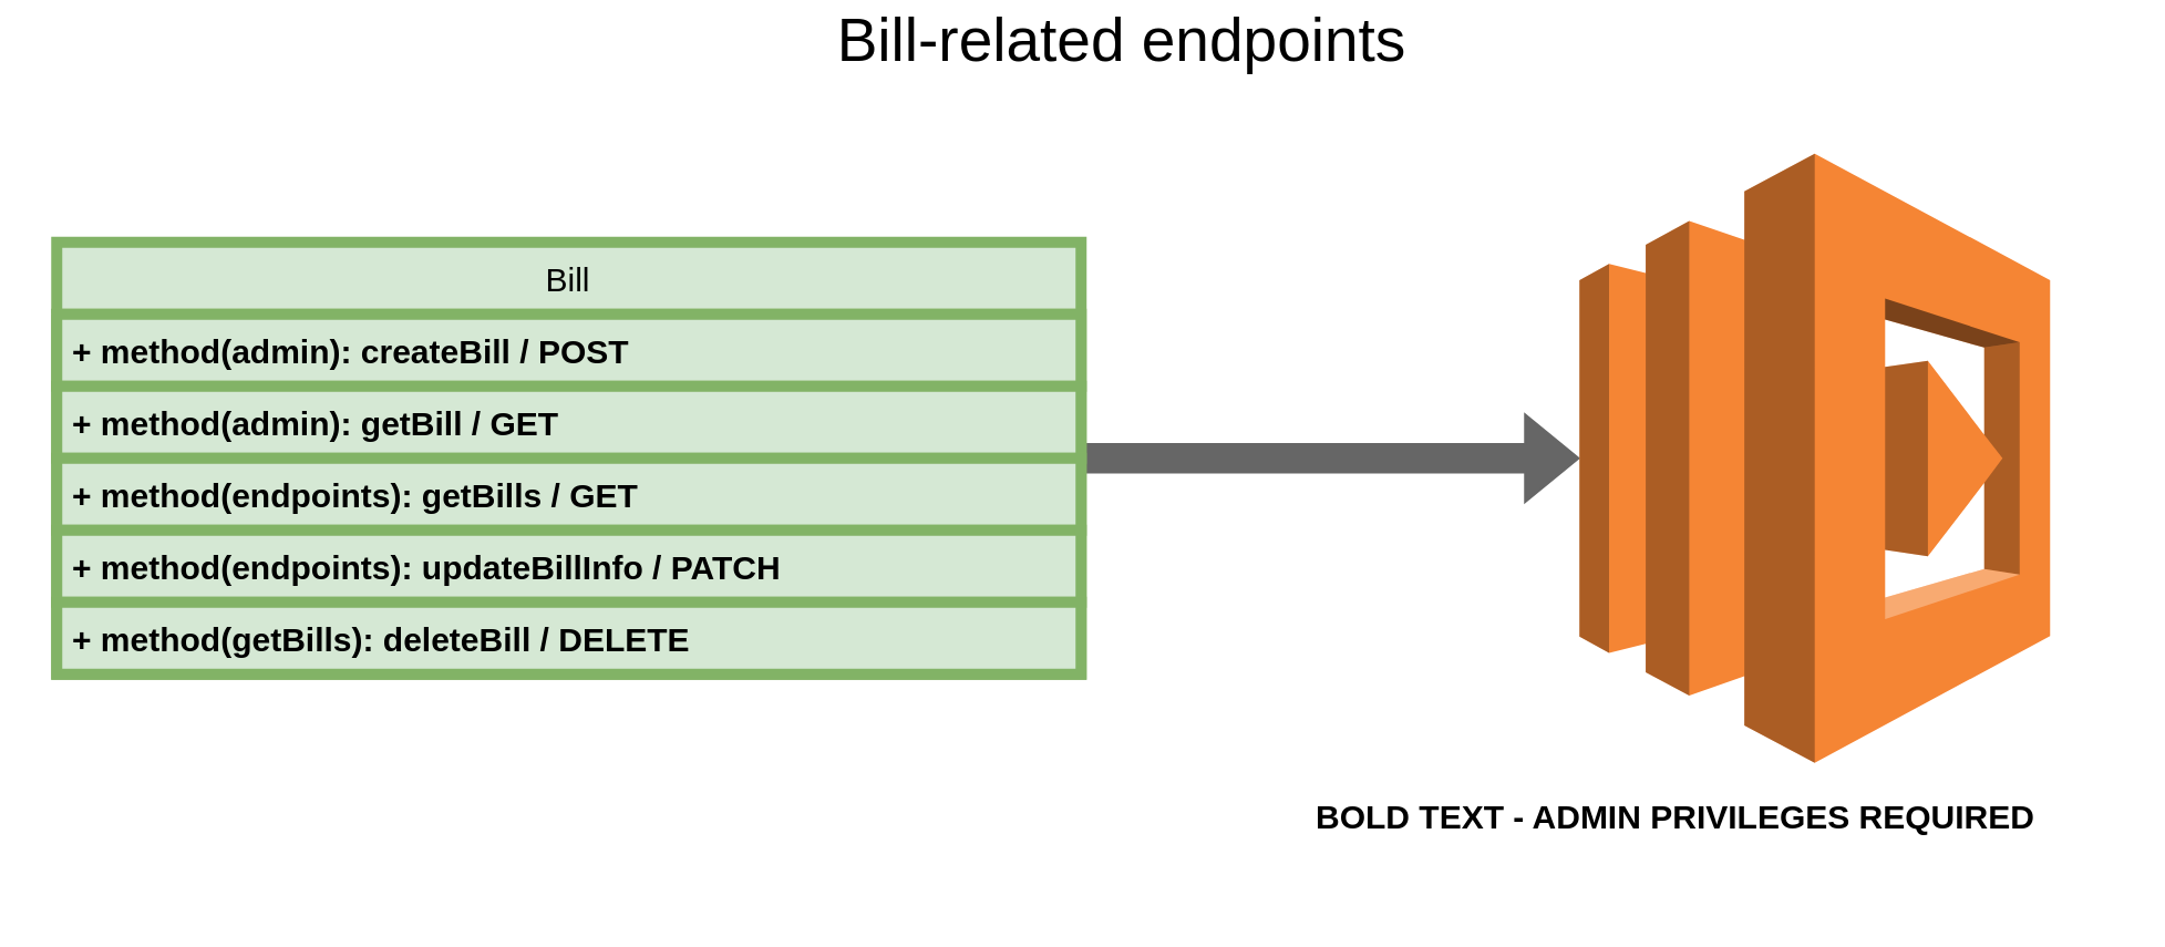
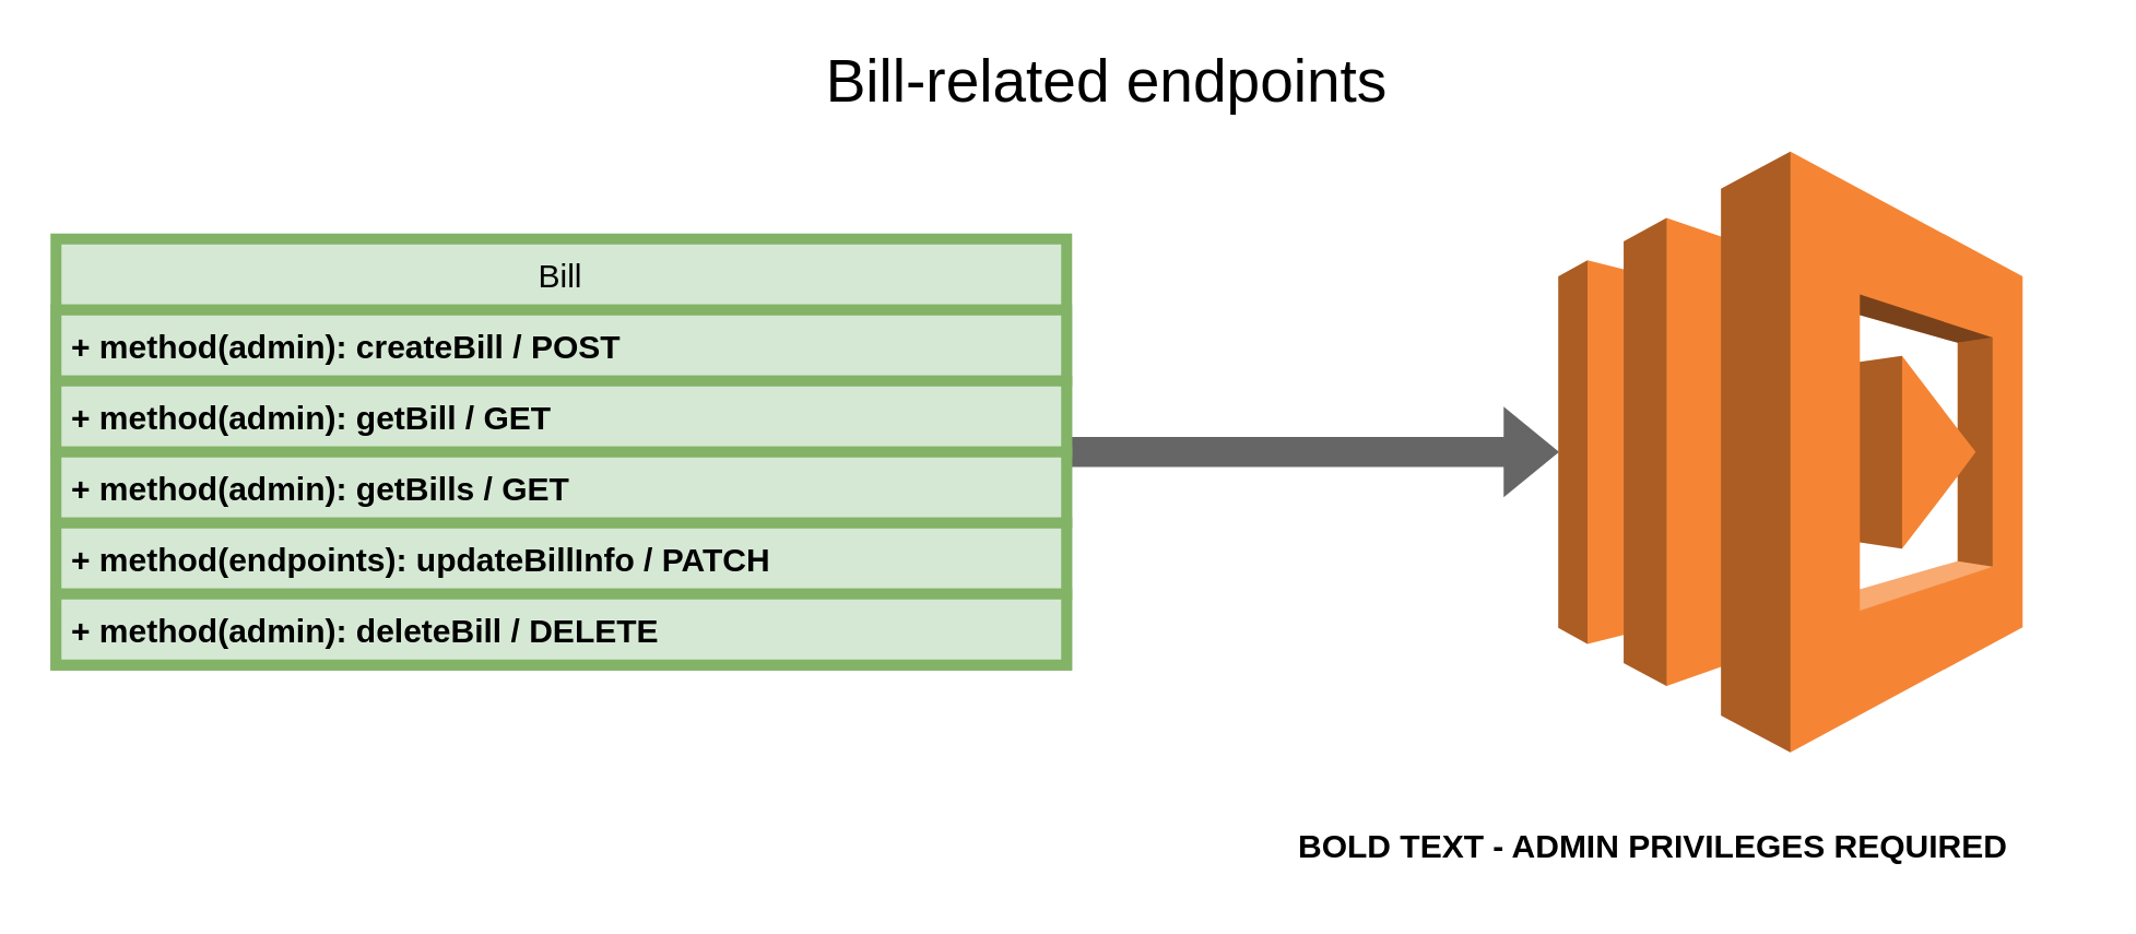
  <mxCell id="0" />
  <mxCell id="1" parent="0" />
  <mxCell id="2" style="edgeStyle=orthogonalEdgeStyle;rounded=0;orthogonalLoop=1;jettySize=auto;html=1;entryX=0;entryY=0.5;entryDx=0;entryDy=0;entryPerimeter=0;shape=flexArrow;strokeColor=#666666;fillColor=#666666;fontStyle=0" edge="1" parent="1" source="4" target="11"><mxGeometry relative="1" as="geometry"><mxPoint x="570" y="165" as="targetPoint" /></mxGeometry></mxCell>
- <mxCell id="3" value="BOLD TEXT - ADMIN PRIVILEGES REQUIRED" style="text;html=1;strokeColor=none;fillColor=none;align=center;verticalAlign=middle;whiteSpace=wrap;rounded=0;shadow=0;labelBackgroundColor=none;fontStyle=1" vertex="1" parent="1"><mxGeometry x="450" y="285" width="310" height="20" as="geometry" /></mxCell>
+ <mxCell id="3" value="BOLD TEXT - ADMIN PRIVILEGES REQUIRED" style="text;html=1;strokeColor=none;fillColor=none;align=center;verticalAlign=middle;whiteSpace=wrap;rounded=0;shadow=0;labelBackgroundColor=none;fontStyle=1" vertex="1" parent="1"><mxGeometry x="450" y="300" width="310" height="20" as="geometry" /></mxCell>
  <mxCell id="4" value="Bill" style="swimlane;fontStyle=0;align=center;verticalAlign=top;childLayout=stackLayout;horizontal=1;startSize=26;horizontalStack=0;resizeParent=1;resizeParentMax=0;resizeLast=0;collapsible=1;marginBottom=0;shadow=0;fillColor=#d5e8d4;strokeColor=#82b366;strokeWidth=4;labelBackgroundColor=none;" vertex="1" parent="1"><mxGeometry x="20" y="87" width="370" height="156" as="geometry"><mxRectangle x="20" y="220" width="100" height="26" as="alternateBounds" /></mxGeometry></mxCell>
  <mxCell id="5" value="+ method(admin): createBill / POST" style="text;align=left;verticalAlign=top;spacingLeft=4;spacingRight=4;overflow=hidden;rotatable=0;points=[[0,0.5],[1,0.5]];portConstraint=eastwest;fillColor=#d5e8d4;strokeColor=#82b366;strokeWidth=4;fontStyle=1;labelBackgroundColor=none;" vertex="1" parent="4"><mxGeometry y="26" width="370" height="26" as="geometry" /></mxCell>
  <mxCell id="6" value="+ method(admin): getBill / GET" style="text;align=left;verticalAlign=top;spacingLeft=4;spacingRight=4;overflow=hidden;rotatable=0;points=[[0,0.5],[1,0.5]];portConstraint=eastwest;fillColor=#d5e8d4;strokeColor=#82b366;strokeWidth=4;fontStyle=1;labelBackgroundColor=none;" vertex="1" parent="4"><mxGeometry y="52" width="370" height="26" as="geometry" /></mxCell>
- <mxCell id="7" value="+ method(endpoints): getBills / GET" style="text;align=left;verticalAlign=top;spacingLeft=4;spacingRight=4;overflow=hidden;rotatable=0;points=[[0,0.5],[1,0.5]];portConstraint=eastwest;fillColor=#d5e8d4;strokeColor=#82b366;strokeWidth=4;fontStyle=1;labelBackgroundColor=none;" vertex="1" parent="4"><mxGeometry y="78" width="370" height="26" as="geometry" /></mxCell>
+ <mxCell id="7" value="+ method(admin): getBills / GET" style="text;align=left;verticalAlign=top;spacingLeft=4;spacingRight=4;overflow=hidden;rotatable=0;points=[[0,0.5],[1,0.5]];portConstraint=eastwest;fillColor=#d5e8d4;strokeColor=#82b366;strokeWidth=4;fontStyle=1;labelBackgroundColor=none;" vertex="1" parent="4"><mxGeometry y="78" width="370" height="26" as="geometry" /></mxCell>
  <mxCell id="8" value="+ method(endpoints): updateBillInfo / PATCH" style="text;align=left;verticalAlign=top;spacingLeft=4;spacingRight=4;overflow=hidden;rotatable=0;points=[[0,0.5],[1,0.5]];portConstraint=eastwest;fillColor=#d5e8d4;strokeColor=#82b366;strokeWidth=4;fontStyle=1;labelBackgroundColor=none;" vertex="1" parent="4"><mxGeometry y="104" width="370" height="26" as="geometry" /></mxCell>
- <mxCell id="9" value="+ method(getBills): deleteBill / DELETE" style="text;align=left;verticalAlign=top;spacingLeft=4;spacingRight=4;overflow=hidden;rotatable=0;points=[[0,0.5],[1,0.5]];portConstraint=eastwest;fillColor=#d5e8d4;strokeColor=#82b366;strokeWidth=4;fontStyle=1;labelBackgroundColor=none;" vertex="1" parent="4"><mxGeometry y="130" width="370" height="26" as="geometry" /></mxCell>
- <mxCell id="10" value="Bill-related endpoints" style="text;html=1;strokeColor=none;fillColor=none;align=center;verticalAlign=middle;whiteSpace=wrap;rounded=0;fontSize=22;" vertex="1" parent="1"><mxGeometry x="275" y="5" width="260" height="20" as="geometry" /></mxCell>
+ <mxCell id="9" value="+ method(admin): deleteBill / DELETE" style="text;align=left;verticalAlign=top;spacingLeft=4;spacingRight=4;overflow=hidden;rotatable=0;points=[[0,0.5],[1,0.5]];portConstraint=eastwest;fillColor=#d5e8d4;strokeColor=#82b366;strokeWidth=4;fontStyle=1;labelBackgroundColor=none;" vertex="1" parent="4"><mxGeometry y="130" width="370" height="26" as="geometry" /></mxCell>
+ <mxCell id="10" value="Bill-related endpoints" style="text;html=1;strokeColor=none;fillColor=none;align=center;verticalAlign=middle;whiteSpace=wrap;rounded=0;fontSize=22;" vertex="1" parent="1"><mxGeometry x="275" y="20" width="260" height="20" as="geometry" /></mxCell>
  <mxCell id="11" value="" style="outlineConnect=0;dashed=0;verticalLabelPosition=bottom;verticalAlign=top;align=center;html=1;shape=mxgraph.aws3.lambda;fillColor=#F58534;gradientColor=none;fontSize=22;" vertex="1" parent="1"><mxGeometry x="570" y="55" width="170" height="220" as="geometry" /></mxCell>
